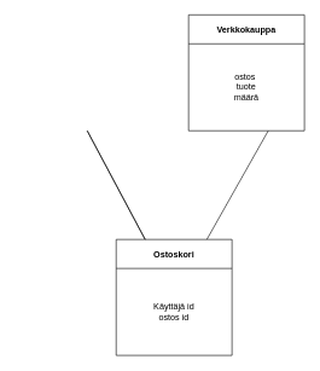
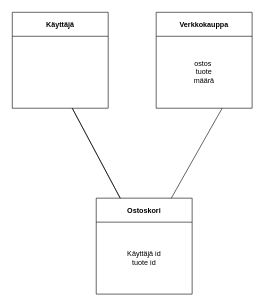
  <mxCell id="0" />
  <mxCell id="1" parent="0" />
+ <mxCell id="2" value="Käyttäjä" style="swimlane;startSize=40;" vertex="1" parent="1"><mxGeometry x="20" y="20" width="160" height="160" as="geometry" /></mxCell>
  <mxCell id="3" value="Verkkokauppa" style="swimlane;startSize=40;" vertex="1" parent="1"><mxGeometry x="260" y="20" width="160" height="160" as="geometry" /></mxCell>
  <mxCell id="4" value="ostos&amp;nbsp;&lt;br&gt;tuote&lt;br&gt;määrä" style="text;html=1;strokeColor=none;fillColor=none;align=center;verticalAlign=middle;whiteSpace=wrap;rounded=0;" vertex="1" parent="3"><mxGeometry y="40" width="160" height="120" as="geometry" /></mxCell>
  <mxCell id="5" value="Ostoskori" style="swimlane;startSize=40;" vertex="1" parent="1"><mxGeometry x="160" y="330" width="160" height="160" as="geometry" /></mxCell>
- <mxCell id="6" value="Käyttäjä id&lt;br&gt;ostos id" style="text;html=1;strokeColor=none;fillColor=none;align=center;verticalAlign=middle;whiteSpace=wrap;rounded=0;" vertex="1" parent="5"><mxGeometry y="40" width="160" height="120" as="geometry" /></mxCell>
+ <mxCell id="6" value="Käyttäjä id&lt;br&gt;tuote id" style="text;html=1;strokeColor=none;fillColor=none;align=center;verticalAlign=middle;whiteSpace=wrap;rounded=0;" vertex="1" parent="5"><mxGeometry y="40" width="160" height="120" as="geometry" /></mxCell>
  <mxCell id="7" value="" style="endArrow=none;html=1;rounded=0;" edge="1" parent="1" source="5"><mxGeometry width="50" height="50" relative="1" as="geometry"><mxPoint x="320" y="230" as="sourcePoint" /><mxPoint x="370" y="180" as="targetPoint" /></mxGeometry></mxCell>
  <mxCell id="8" value="" style="endArrow=none;html=1;rounded=0;exitX=0.25;exitY=0;exitDx=0;exitDy=0;" edge="1" parent="1" source="5"><mxGeometry width="50" height="50" relative="1" as="geometry"><mxPoint x="320" y="230" as="sourcePoint" /><mxPoint x="200" y="330" as="targetPoint" /><Array as="points"><mxPoint x="120" y="180" /></Array></mxGeometry></mxCell>
